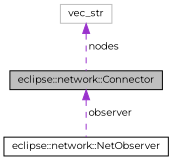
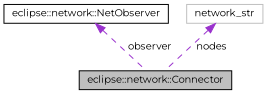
  digraph {
    fontname=Montserrat
    node [color=black fillcolor=white fontname=Montserrat fontsize=10 shape=record style=filled]
    edge [color=darkorchid3 dir=back fontname=Montserrat fontsize=10 labelfontname=Helvetica labelfontsize=10 style=dashed]
    n1 [fillcolor=grey75 fontcolor=black height=0.2 label="eclipse::network::Connector" width=0.4]
    n2 [height=0.2 label="eclipse::network::NetObserver" width=0.4]
-   n3 [color=grey75 height=0.2 label=vec_str width=0.4]
-   n1 -> n2 [label=" observer"]
+   n3 [color=grey75 height=0.2 label=network_str width=0.4]
+   n2 -> n1 [label=" observer"]
    n3 -> n1 [label=" nodes"]
  }
